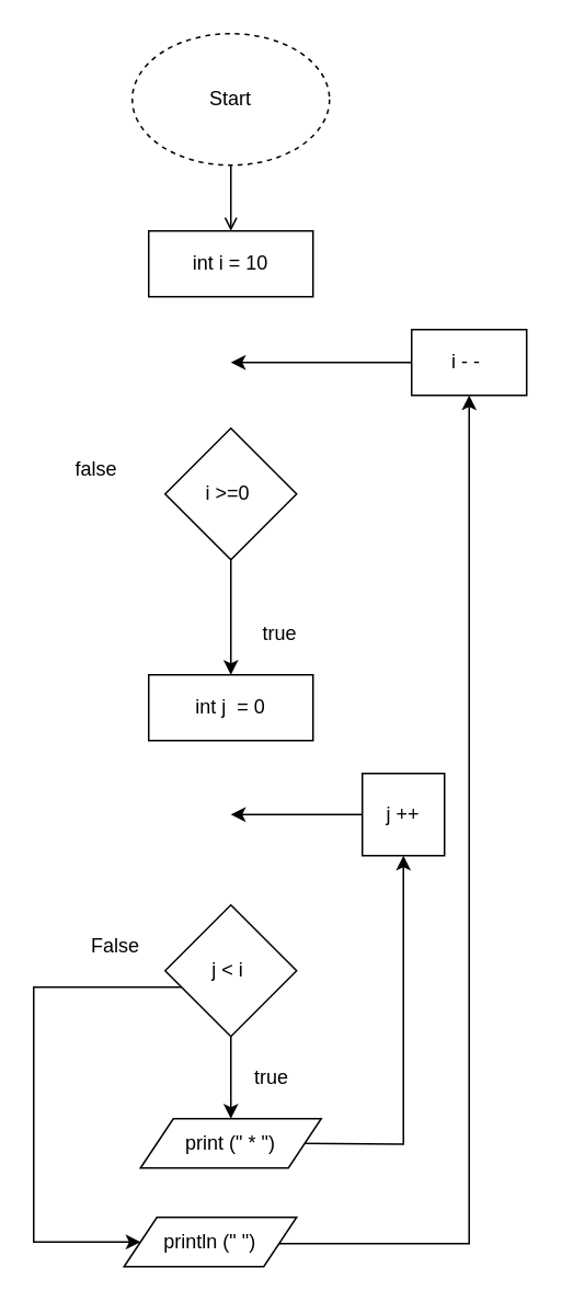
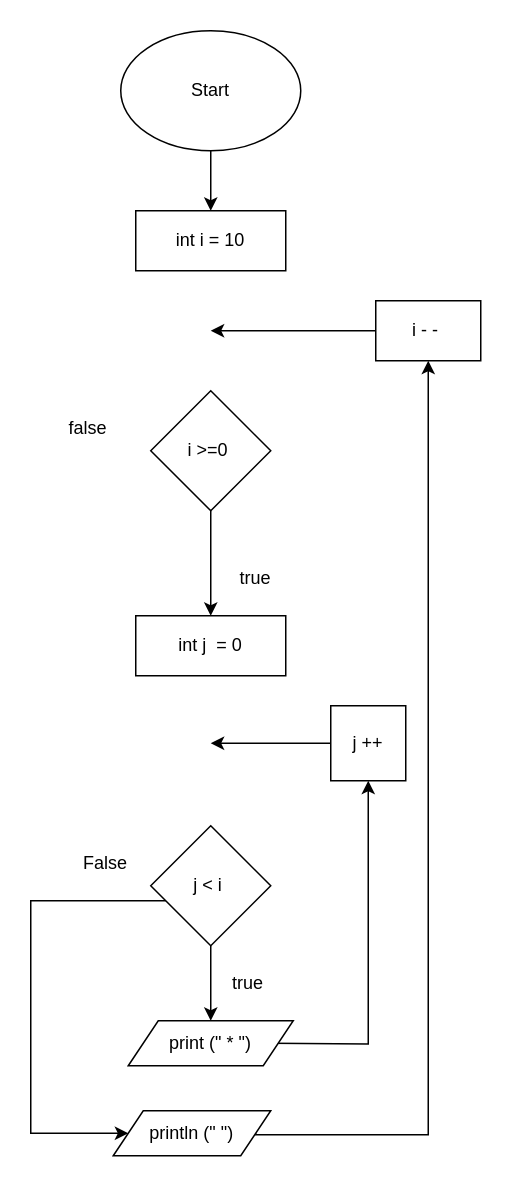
  <mxCell id="0" />
  <mxCell id="1" parent="0" />
- <mxCell id="2" value="" style="edgeStyle=orthogonalEdgeStyle;rounded=0;orthogonalLoop=1;jettySize=auto;html=1;endArrow=open;" edge="1" parent="1" source="3" target="4"><mxGeometry relative="1" as="geometry" /></mxCell>
- <mxCell id="3" value="Start" style="ellipse;whiteSpace=wrap;html=1;dashed=1;" vertex="1" parent="1"><mxGeometry x="80" y="20" width="120" height="80" as="geometry" /></mxCell>
+ <mxCell id="2" value="" style="edgeStyle=orthogonalEdgeStyle;rounded=0;orthogonalLoop=1;jettySize=auto;html=1;" edge="1" parent="1" source="3" target="4"><mxGeometry relative="1" as="geometry" /></mxCell>
+ <mxCell id="3" value="Start" style="ellipse;whiteSpace=wrap;html=1;" vertex="1" parent="1"><mxGeometry x="80" y="20" width="120" height="80" as="geometry" /></mxCell>
  <mxCell id="4" value="int i = 10" style="whiteSpace=wrap;html=1;" vertex="1" parent="1"><mxGeometry x="90" y="140" width="100" height="40" as="geometry" /></mxCell>
  <mxCell id="5" value="" style="edgeStyle=orthogonalEdgeStyle;rounded=0;orthogonalLoop=1;jettySize=auto;html=1;" edge="1" parent="1" source="6" target="7"><mxGeometry relative="1" as="geometry" /></mxCell>
  <mxCell id="6" value="i &amp;gt;=0&amp;nbsp;" style="rhombus;whiteSpace=wrap;html=1;" vertex="1" parent="1"><mxGeometry x="100" y="260" width="80" height="80" as="geometry" /></mxCell>
  <mxCell id="7" value="int j&amp;nbsp; = 0" style="whiteSpace=wrap;html=1;" vertex="1" parent="1"><mxGeometry x="90" y="410" width="100" height="40" as="geometry" /></mxCell>
  <mxCell id="8" value="" style="edgeStyle=orthogonalEdgeStyle;rounded=0;orthogonalLoop=1;jettySize=auto;html=1;" edge="1" parent="1" source="10"><mxGeometry relative="1" as="geometry"><mxPoint x="140" y="680" as="targetPoint" /></mxGeometry></mxCell>
  <mxCell id="9" value="" style="edgeStyle=orthogonalEdgeStyle;rounded=0;orthogonalLoop=1;jettySize=auto;html=1;" edge="1" parent="1" source="10" target="22"><mxGeometry relative="1" as="geometry"><mxPoint x="90" y="750" as="targetPoint" /><Array as="points"><mxPoint x="20" y="600" /><mxPoint x="20" y="755" /></Array></mxGeometry></mxCell>
  <mxCell id="10" value="j &amp;lt; i&amp;nbsp;" style="rhombus;whiteSpace=wrap;html=1;" vertex="1" parent="1"><mxGeometry x="100" y="550" width="80" height="80" as="geometry" /></mxCell>
  <mxCell id="11" value="" style="edgeStyle=orthogonalEdgeStyle;rounded=0;orthogonalLoop=1;jettySize=auto;html=1;" edge="1" parent="1" target="16"><mxGeometry relative="1" as="geometry"><mxPoint x="180" y="695" as="sourcePoint" /></mxGeometry></mxCell>
  <mxCell id="12" value="" style="edgeStyle=orthogonalEdgeStyle;rounded=0;orthogonalLoop=1;jettySize=auto;html=1;exitX=1;exitY=0.5;exitDx=0;exitDy=0;" edge="1" parent="1" source="22"><mxGeometry relative="1" as="geometry"><mxPoint x="180" y="755" as="sourcePoint" /><mxPoint x="285" y="240" as="targetPoint" /><Array as="points"><mxPoint x="170" y="756" /><mxPoint x="285" y="756" /></Array></mxGeometry></mxCell>
  <mxCell id="13" value="" style="edgeStyle=orthogonalEdgeStyle;rounded=0;orthogonalLoop=1;jettySize=auto;html=1;" edge="1" parent="1" source="14"><mxGeometry relative="1" as="geometry"><mxPoint x="140" y="220" as="targetPoint" /></mxGeometry></mxCell>
  <mxCell id="14" value="i - -&amp;nbsp;" style="whiteSpace=wrap;html=1;" vertex="1" parent="1"><mxGeometry x="250" y="200" width="70" height="40" as="geometry" /></mxCell>
  <mxCell id="15" value="" style="edgeStyle=orthogonalEdgeStyle;rounded=0;orthogonalLoop=1;jettySize=auto;html=1;" edge="1" parent="1" source="16"><mxGeometry relative="1" as="geometry"><mxPoint x="140" y="495" as="targetPoint" /></mxGeometry></mxCell>
  <mxCell id="16" value="j ++" style="whiteSpace=wrap;html=1;" vertex="1" parent="1"><mxGeometry x="220" y="470" width="50" height="50" as="geometry" /></mxCell>
  <mxCell id="17" value="true" style="text;html=1;align=center;verticalAlign=middle;whiteSpace=wrap;rounded=0;" vertex="1" parent="1"><mxGeometry x="135" y="640" width="60" height="30" as="geometry" /></mxCell>
  <mxCell id="18" value="False" style="text;html=1;align=center;verticalAlign=middle;whiteSpace=wrap;rounded=0;" vertex="1" parent="1"><mxGeometry x="40" y="560" width="60" height="30" as="geometry" /></mxCell>
  <mxCell id="19" value="true" style="text;html=1;align=center;verticalAlign=middle;whiteSpace=wrap;rounded=0;" vertex="1" parent="1"><mxGeometry x="140" y="370" width="60" height="30" as="geometry" /></mxCell>
  <mxCell id="20" value="false&amp;nbsp;" style="text;html=1;align=center;verticalAlign=middle;whiteSpace=wrap;rounded=0;" vertex="1" parent="1"><mxGeometry x="30" y="270" width="60" height="30" as="geometry" /></mxCell>
  <mxCell id="21" value="print (&quot; * &quot;)" style="shape=parallelogram;perimeter=parallelogramPerimeter;whiteSpace=wrap;html=1;fixedSize=1;" vertex="1" parent="1"><mxGeometry x="85" y="680" width="110" height="30" as="geometry" /></mxCell>
  <mxCell id="22" value="println (&quot; &quot;)" style="shape=parallelogram;perimeter=parallelogramPerimeter;whiteSpace=wrap;html=1;fixedSize=1;" vertex="1" parent="1"><mxGeometry x="75" y="740" width="105" height="30" as="geometry" /></mxCell>
